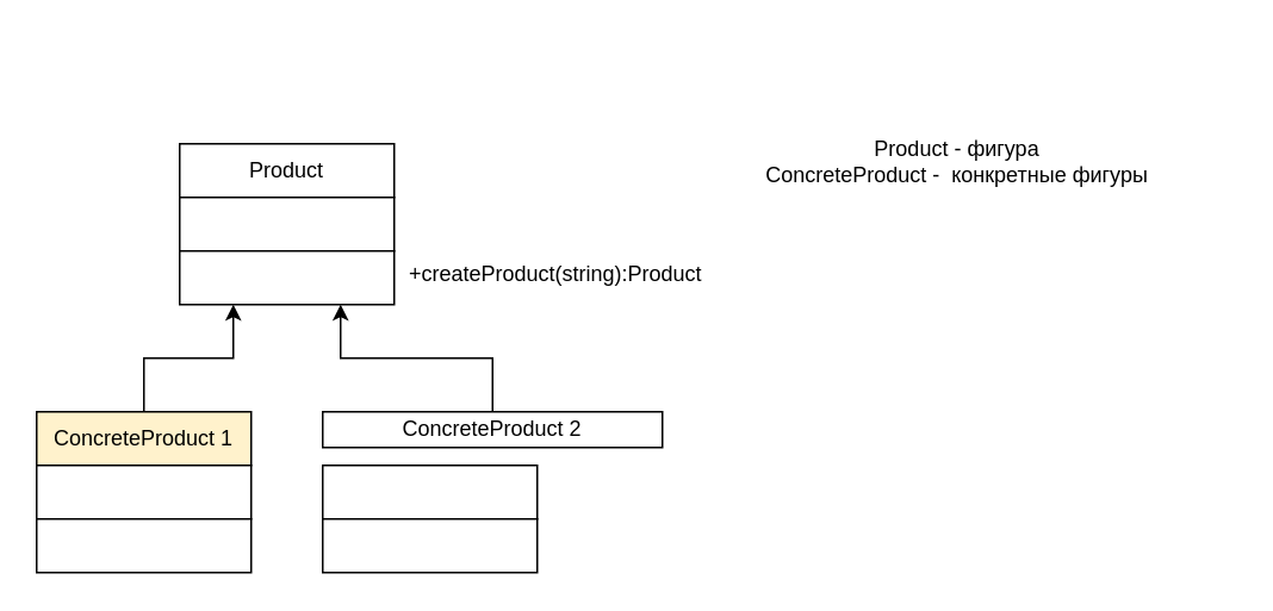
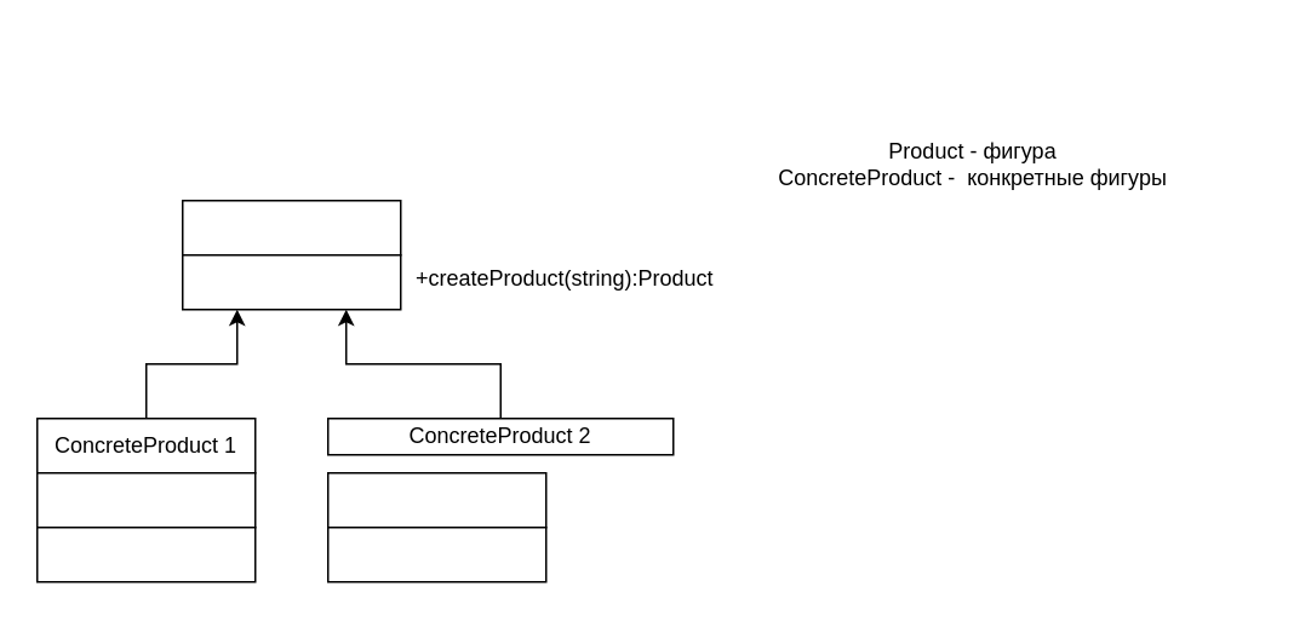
  <mxCell id="0" />
  <mxCell id="1" parent="0" />
- <mxCell id="2" value="Product" style="rounded=0;whiteSpace=wrap;html=1;" vertex="1" parent="1"><mxGeometry x="100" y="80" width="120" height="30" as="geometry" /></mxCell>
  <mxCell id="3" value="" style="rounded=0;whiteSpace=wrap;html=1;" vertex="1" parent="1"><mxGeometry x="100" y="110" width="120" height="30" as="geometry" /></mxCell>
  <mxCell id="4" value="" style="rounded=0;whiteSpace=wrap;html=1;" vertex="1" parent="1"><mxGeometry x="100" y="140" width="120" height="30" as="geometry" /></mxCell>
  <mxCell id="5" style="edgeStyle=orthogonalEdgeStyle;rounded=0;orthogonalLoop=1;jettySize=auto;html=1;exitX=0.5;exitY=0;exitDx=0;exitDy=0;entryX=0.25;entryY=1;entryDx=0;entryDy=0;" edge="1" parent="1" source="6" target="4"><mxGeometry relative="1" as="geometry" /></mxCell>
- <mxCell id="6" value="ConcreteProduct 1" style="rounded=0;whiteSpace=wrap;html=1;fillColor=#fff2cc;" vertex="1" parent="1"><mxGeometry x="20" y="230" width="120" height="30" as="geometry" /></mxCell>
+ <mxCell id="6" value="ConcreteProduct 1" style="rounded=0;whiteSpace=wrap;html=1;" vertex="1" parent="1"><mxGeometry x="20" y="230" width="120" height="30" as="geometry" /></mxCell>
  <mxCell id="7" value="" style="rounded=0;whiteSpace=wrap;html=1;" vertex="1" parent="1"><mxGeometry x="20" y="260" width="120" height="30" as="geometry" /></mxCell>
  <mxCell id="8" value="" style="rounded=0;whiteSpace=wrap;html=1;" vertex="1" parent="1"><mxGeometry x="20" y="290" width="120" height="30" as="geometry" /></mxCell>
  <mxCell id="9" style="edgeStyle=orthogonalEdgeStyle;rounded=0;orthogonalLoop=1;jettySize=auto;html=1;exitX=0.5;exitY=0;exitDx=0;exitDy=0;entryX=0.75;entryY=1;entryDx=0;entryDy=0;" edge="1" parent="1" source="10" target="4"><mxGeometry relative="1" as="geometry" /></mxCell>
  <mxCell id="10" value="ConcreteProduct 2" style="rounded=0;whiteSpace=wrap;html=1;" vertex="1" parent="1"><mxGeometry x="180" y="230" width="190" height="20" as="geometry" /></mxCell>
  <mxCell id="11" value="" style="rounded=0;whiteSpace=wrap;html=1;" vertex="1" parent="1"><mxGeometry x="180" y="260" width="120" height="30" as="geometry" /></mxCell>
  <mxCell id="12" value="" style="rounded=0;whiteSpace=wrap;html=1;" vertex="1" parent="1"><mxGeometry x="180" y="290" width="120" height="30" as="geometry" /></mxCell>
  <mxCell id="13" value="Product - фигура&lt;div&gt;ConcreteProduct -&amp;nbsp; конкретные фигуры&lt;/div&gt;" style="text;html=1;align=center;verticalAlign=middle;whiteSpace=wrap;rounded=0;" vertex="1" parent="1"><mxGeometry x="380" y="20" width="310" height="140" as="geometry" /></mxCell>
  <mxCell id="14" value="+createProduct(string):Product" style="text;html=1;align=center;verticalAlign=middle;whiteSpace=wrap;rounded=0;" vertex="1" parent="1"><mxGeometry x="222" y="138" width="177" height="30" as="geometry" /></mxCell>
